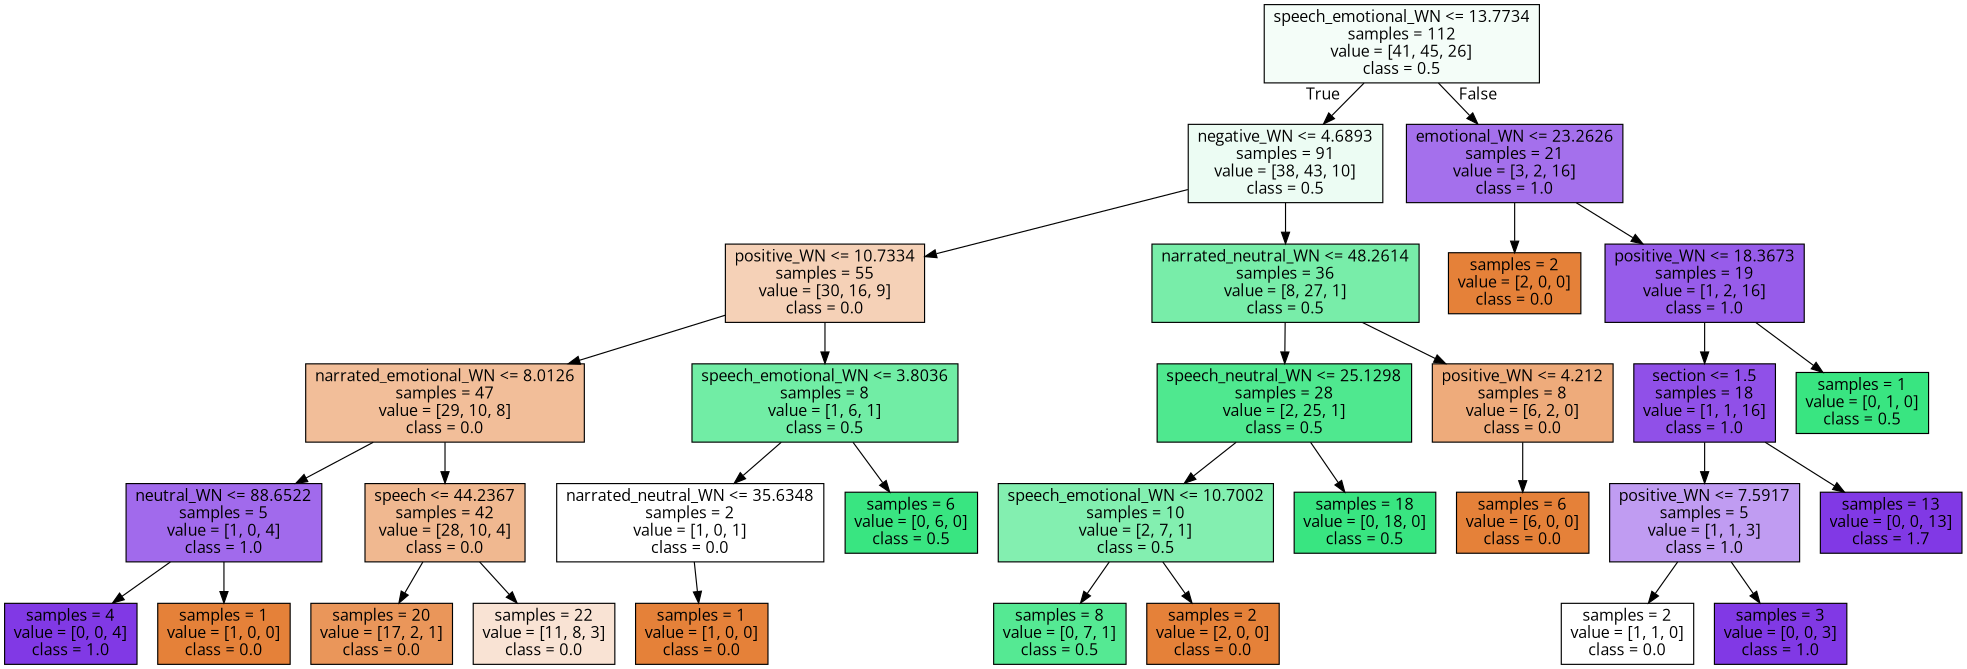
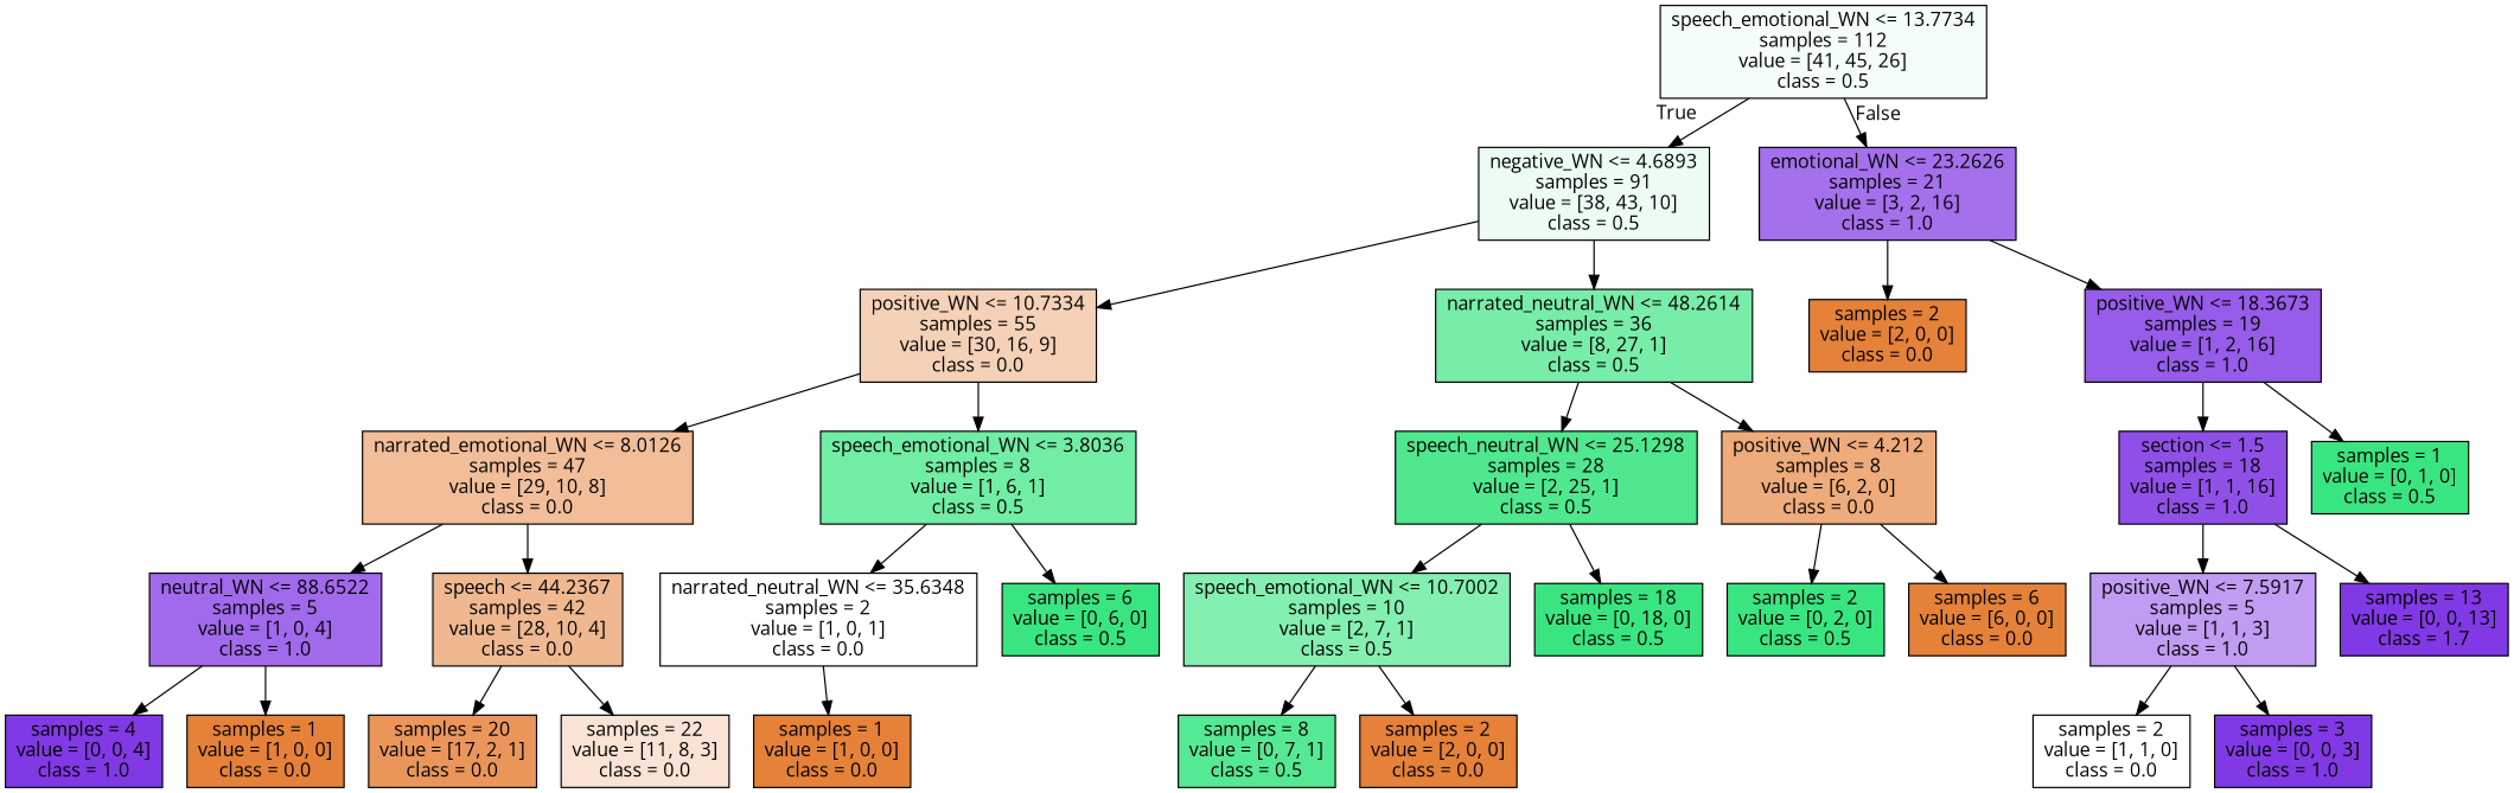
  digraph {
    fontname="Open Sans"
    node [color=black fillcolor="#e58139ff" fontname="Open Sans" shape=box style=filled]
    edge [fontname="Open Sans"]
    n1 [fillcolor="#39e5810e" label="speech_emotional_WN <= 13.7734\nsamples = 112\nvalue = [41, 45, 26]\nclass = 0.5"]
    n2 [fillcolor="#39e58118" label="negative_WN <= 4.6893\nsamples = 91\nvalue = [38, 43, 10]\nclass = 0.5"]
    n3 [fillcolor="#8139e5b8" label="emotional_WN <= 23.2626\nsamples = 21\nvalue = [3, 2, 16]\nclass = 1.0"]
    n4 [fillcolor="#e581395c" label="positive_WN <= 10.7334\nsamples = 55\nvalue = [30, 16, 9]\nclass = 0.0"]
    n5 [fillcolor="#39e581ad" label="narrated_neutral_WN <= 48.2614\nsamples = 36\nvalue = [8, 27, 1]\nclass = 0.5"]
    n6 [label="samples = 2\nvalue = [2, 0, 0]\nclass = 0.0"]
    n7 [fillcolor="#8139e5d2" label="positive_WN <= 18.3673\nsamples = 19\nvalue = [1, 2, 16]\nclass = 1.0"]
    n8 [fillcolor="#e5813983" label="narrated_emotional_WN <= 8.0126\nsamples = 47\nvalue = [29, 10, 8]\nclass = 0.0"]
    n9 [fillcolor="#39e581b6" label="speech_emotional_WN <= 3.8036\nsamples = 8\nvalue = [1, 6, 1]\nclass = 0.5"]
    n10 [fillcolor="#39e581e2" label="speech_neutral_WN <= 25.1298\nsamples = 28\nvalue = [2, 25, 1]\nclass = 0.5"]
    n11 [fillcolor="#e58139aa" label="positive_WN <= 4.212\nsamples = 8\nvalue = [6, 2, 0]\nclass = 0.0"]
    n12 [fillcolor="#8139e5bf" label="neutral_WN <= 88.6522\nsamples = 5\nvalue = [1, 0, 4]\nclass = 1.0"]
    n13 [fillcolor="#e581398f" label="speech <= 44.2367\nsamples = 42\nvalue = [28, 10, 4]\nclass = 0.0"]
    n14 [fillcolor="#e5813900" label="narrated_neutral_WN <= 35.6348\nsamples = 2\nvalue = [1, 0, 1]\nclass = 0.0"]
    n15 [fillcolor="#39e581ff" label="samples = 6\nvalue = [0, 6, 0]\nclass = 0.5"]
    n16 [fillcolor="#8139e5ff" label="samples = 4\nvalue = [0, 0, 4]\nclass = 1.0"]
    n17 [label="samples = 1\nvalue = [1, 0, 0]\nclass = 0.0"]
    n18 [fillcolor="#e58139d4" label="samples = 20\nvalue = [17, 2, 1]\nclass = 0.0"]
    n19 [fillcolor="#e5813937" label="samples = 22\nvalue = [11, 8, 3]\nclass = 0.0"]
    n20 [label="samples = 1\nvalue = [1, 0, 0]\nclass = 0.0"]
    n21 [fillcolor="#39e5819f" label="speech_emotional_WN <= 10.7002\nsamples = 10\nvalue = [2, 7, 1]\nclass = 0.5"]
    n22 [fillcolor="#39e581ff" label="samples = 18\nvalue = [0, 18, 0]\nclass = 0.5"]
+   n23 [fillcolor="#39e581ff" label="samples = 2\nvalue = [0, 2, 0]\nclass = 0.5"]
    n24 [label="samples = 6\nvalue = [6, 0, 0]\nclass = 0.0"]
    n25 [fillcolor="#39e581db" label="samples = 8\nvalue = [0, 7, 1]\nclass = 0.5"]
    n26 [label="samples = 2\nvalue = [2, 0, 0]\nclass = 0.0"]
    n27 [fillcolor="#8139e5e1" label="section <= 1.5\nsamples = 18\nvalue = [1, 1, 16]\nclass = 1.0"]
    n28 [fillcolor="#39e581ff" label="samples = 1\nvalue = [0, 1, 0]\nclass = 0.5"]
    n29 [fillcolor="#8139e57f" label="positive_WN <= 7.5917\nsamples = 5\nvalue = [1, 1, 3]\nclass = 1.0"]
    n30 [fillcolor="#8139e5ff" label="samples = 13\nvalue = [0, 0, 13]\nclass = 1.7"]
    n31 [fillcolor="#e5813900" label="samples = 2\nvalue = [1, 1, 0]\nclass = 0.0"]
    n32 [fillcolor="#8139e5ff" label="samples = 3\nvalue = [0, 0, 3]\nclass = 1.0"]
    n1 -> n2 [headlabel=True labelangle=45 labeldistance=2.5]
    n1 -> n3 [headlabel=False labelangle=-45 labeldistance=2.5]
    n2 -> n4
    n2 -> n5
    n3 -> n6
    n3 -> n7
    n4 -> n8
    n4 -> n9
    n5 -> n10
    n5 -> n11
    n7 -> n27
    n7 -> n28
    n8 -> n12
    n8 -> n13
    n9 -> n14
    n9 -> n15
    n10 -> n21
    n10 -> n22
+   n11 -> n23
    n11 -> n24
    n12 -> n16
    n12 -> n17
    n13 -> n18
    n13 -> n19
    n14 -> n20
    n21 -> n25
    n21 -> n26
    n27 -> n29
    n27 -> n30
    n29 -> n31
    n29 -> n32
  }
